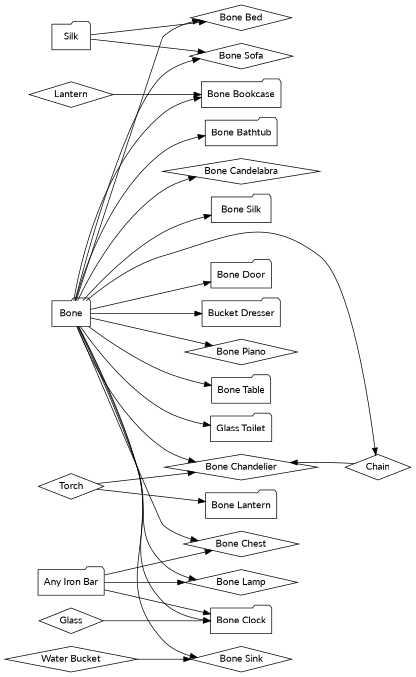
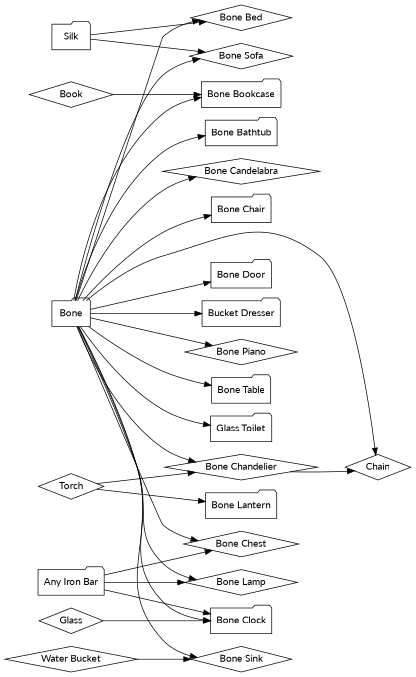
  digraph {
    fontname=Lato
    rankdir=LR
    node [fontname=Lato shape=diamond]
    edge [color=black fontname=Lato]
    Bone [shape=folder]
    "Bone Bathtub" [shape=folder]
    "Bone Bed"
    "Bone Bookcase" [shape=folder]
    "Bone Candelabra"
-   "Bone Chair" [shape=folder label="Bone Silk"]
+   "Bone Chair" [shape=folder]
    "Bone Chandelier"
    "Bone Chest"
    "Bone Clock" [shape=folder]
    "Bone Door" [shape=folder]
    n11 [label="Bucket Dresser" shape=folder]
    "Bone Lamp"
    "Bone Piano"
    "Bone Sink"
    "Bone Sofa"
    "Bone Table" [shape=folder]
    n17 [label="Glass Toilet" shape=folder]
    Chain
    "Bone Lantern" [shape=folder]
    Silk [shape=folder]
-   Book [label=Lantern]
+   Book
    Torch
    "Any Iron Bar" [shape=folder]
    Glass
    "Water Bucket"
    Bone -> "Bone Bathtub"
    Bone -> "Bone Bed"
    Bone -> "Bone Bookcase"
    Bone -> "Bone Candelabra"
    Bone -> "Bone Chair"
    Bone -> "Bone Chandelier"
    Bone -> "Bone Chest"
    Bone -> "Bone Clock"
    Bone -> "Bone Door"
    Bone -> n11
    Bone -> "Bone Lamp"
    Bone -> "Bone Piano"
    Bone -> "Bone Sink"
    Bone -> "Bone Sofa"
    Bone -> "Bone Table"
    Bone -> n17
    Bone -> Chain
-   Chain -> "Bone Chandelier"
+   "Bone Chandelier" -> Chain
    Silk -> "Bone Bed"
    Silk -> "Bone Sofa"
    Book -> "Bone Bookcase"
    Torch -> "Bone Chandelier"
    Torch -> "Bone Lantern"
    "Any Iron Bar" -> "Bone Chest"
    "Any Iron Bar" -> "Bone Clock"
    "Any Iron Bar" -> "Bone Lamp"
    Glass -> "Bone Clock"
    "Water Bucket" -> "Bone Sink"
  }
